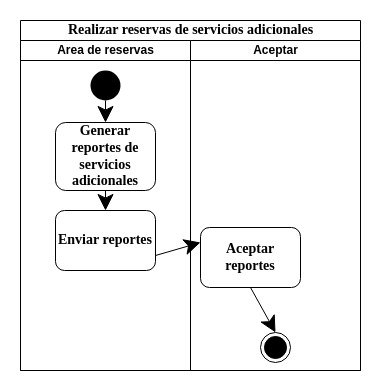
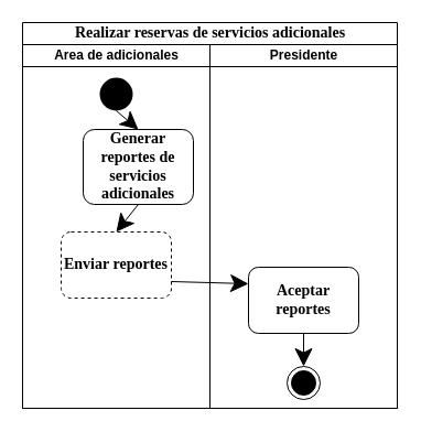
  <mxCell id="0" />
  <mxCell id="1" parent="0" />
  <mxCell id="2" value="&lt;font style=&quot;font-size: 14px&quot;&gt;Realizar reservas de servicios adicionales&lt;/font&gt;" style="swimlane;html=1;childLayout=stackLayout;startSize=20;rounded=0;shadow=0;labelBackgroundColor=none;strokeWidth=1;fontFamily=Verdana;fontSize=8;align=center;" parent="1" vertex="1"><mxGeometry x="20" y="20" width="340" height="350" as="geometry" /></mxCell>
- <mxCell id="3" value="Area de reservas" style="swimlane;html=1;startSize=20;" parent="2" vertex="1"><mxGeometry y="20" width="170" height="330" as="geometry" /></mxCell>
+ <mxCell id="3" value="Area de adicionales" style="swimlane;html=1;startSize=20;" parent="2" vertex="1"><mxGeometry y="20" width="170" height="330" as="geometry" /></mxCell>
  <mxCell id="4" value="" style="ellipse;fillColor=#000000;strokeColor=none;hachureGap=4;pointerEvents=0;" parent="3" vertex="1"><mxGeometry x="70" y="30" width="30" height="30" as="geometry" /></mxCell>
  <mxCell id="5" value="" style="endArrow=classic;html=1;startSize=14;endSize=14;sourcePerimeterSpacing=8;targetPerimeterSpacing=8;exitX=0.5;exitY=1;exitDx=0;exitDy=0;entryX=0.5;entryY=0;entryDx=0;entryDy=0;" parent="3" source="4" target="6" edge="1"><mxGeometry width="50" height="50" relative="1" as="geometry"><mxPoint x="90" y="70" as="sourcePoint" /><mxPoint x="90" y="84.5" as="targetPoint" /></mxGeometry></mxCell>
- <mxCell id="6" value="Generar reportes de servicios adicionales" style="rounded=1;whiteSpace=wrap;html=1;shadow=0;labelBackgroundColor=none;strokeWidth=1;fontFamily=Verdana;fontSize=14;align=center;fontStyle=1" parent="3" vertex="1"><mxGeometry x="35" y="82" width="100" height="68" as="geometry" /></mxCell>
- <mxCell id="7" value="Enviar reportes" style="rounded=1;whiteSpace=wrap;html=1;shadow=0;labelBackgroundColor=none;strokeWidth=1;fontFamily=Verdana;fontSize=14;align=center;fontStyle=1" parent="3" vertex="1"><mxGeometry x="35" y="170" width="100" height="60" as="geometry" /></mxCell>
+ <mxCell id="6" value="Generar reportes de servicios adicionales" style="rounded=1;whiteSpace=wrap;html=1;shadow=0;labelBackgroundColor=none;strokeWidth=1;fontFamily=Verdana;fontSize=14;align=center;fontStyle=1" parent="3" vertex="1"><mxGeometry x="55" y="77" width="100" height="68" as="geometry" /></mxCell>
+ <mxCell id="7" value="Enviar reportes" style="rounded=1;whiteSpace=wrap;html=1;shadow=0;labelBackgroundColor=none;strokeWidth=1;fontFamily=Verdana;fontSize=14;align=center;fontStyle=1;dashed=1;" parent="3" vertex="1"><mxGeometry x="35" y="170" width="100" height="60" as="geometry" /></mxCell>
  <mxCell id="8" value="" style="endArrow=classic;html=1;startSize=14;endSize=14;sourcePerimeterSpacing=8;targetPerimeterSpacing=8;exitX=0.5;exitY=1;exitDx=0;exitDy=0;entryX=0.5;entryY=0;entryDx=0;entryDy=0;" parent="3" source="6" target="7" edge="1"><mxGeometry width="50" height="50" relative="1" as="geometry"><mxPoint x="195" y="87" as="sourcePoint" /><mxPoint x="145" y="107" as="targetPoint" /></mxGeometry></mxCell>
  <mxCell id="9" value="" style="endArrow=classic;html=1;startSize=14;endSize=14;sourcePerimeterSpacing=8;targetPerimeterSpacing=8;exitX=1;exitY=0.75;exitDx=0;exitDy=0;entryX=0;entryY=0.25;entryDx=0;entryDy=0;" parent="2" source="7" target="11" edge="1"><mxGeometry width="50" height="50" relative="1" as="geometry"><mxPoint x="190" y="107" as="sourcePoint" /><mxPoint x="140" y="127" as="targetPoint" /></mxGeometry></mxCell>
- <mxCell id="10" value="Aceptar" style="swimlane;html=1;startSize=20;" parent="2" vertex="1"><mxGeometry x="170" y="20" width="170" height="330" as="geometry" /></mxCell>
- <mxCell id="11" value="Aceptar reportes" style="rounded=1;whiteSpace=wrap;html=1;shadow=0;labelBackgroundColor=none;strokeWidth=1;fontFamily=Verdana;fontSize=14;align=center;fontStyle=1" parent="10" vertex="1"><mxGeometry x="10" y="187" width="100" height="60" as="geometry" /></mxCell>
+ <mxCell id="10" value="Presidente" style="swimlane;html=1;startSize=20;" parent="2" vertex="1"><mxGeometry x="170" y="20" width="170" height="330" as="geometry" /></mxCell>
+ <mxCell id="11" value="Aceptar reportes" style="rounded=1;whiteSpace=wrap;html=1;shadow=0;labelBackgroundColor=none;strokeWidth=1;fontFamily=Verdana;fontSize=14;align=center;fontStyle=1" parent="10" vertex="1"><mxGeometry x="35" y="202" width="100" height="60" as="geometry" /></mxCell>
  <mxCell id="12" value="" style="ellipse;html=1;shape=endState;fillColor=#000000;strokeColor=#000000;hachureGap=4;pointerEvents=0;" parent="10" vertex="1"><mxGeometry x="70" y="292" width="30" height="30" as="geometry" /></mxCell>
  <mxCell id="13" value="" style="endArrow=classic;html=1;startSize=14;endSize=14;sourcePerimeterSpacing=8;targetPerimeterSpacing=8;exitX=0.5;exitY=1;exitDx=0;exitDy=0;entryX=0.5;entryY=0;entryDx=0;entryDy=0;" parent="10" source="11" target="12" edge="1"><mxGeometry width="50" height="50" relative="1" as="geometry"><mxPoint x="240" y="216" as="sourcePoint" /><mxPoint x="235" y="246" as="targetPoint" /></mxGeometry></mxCell>
